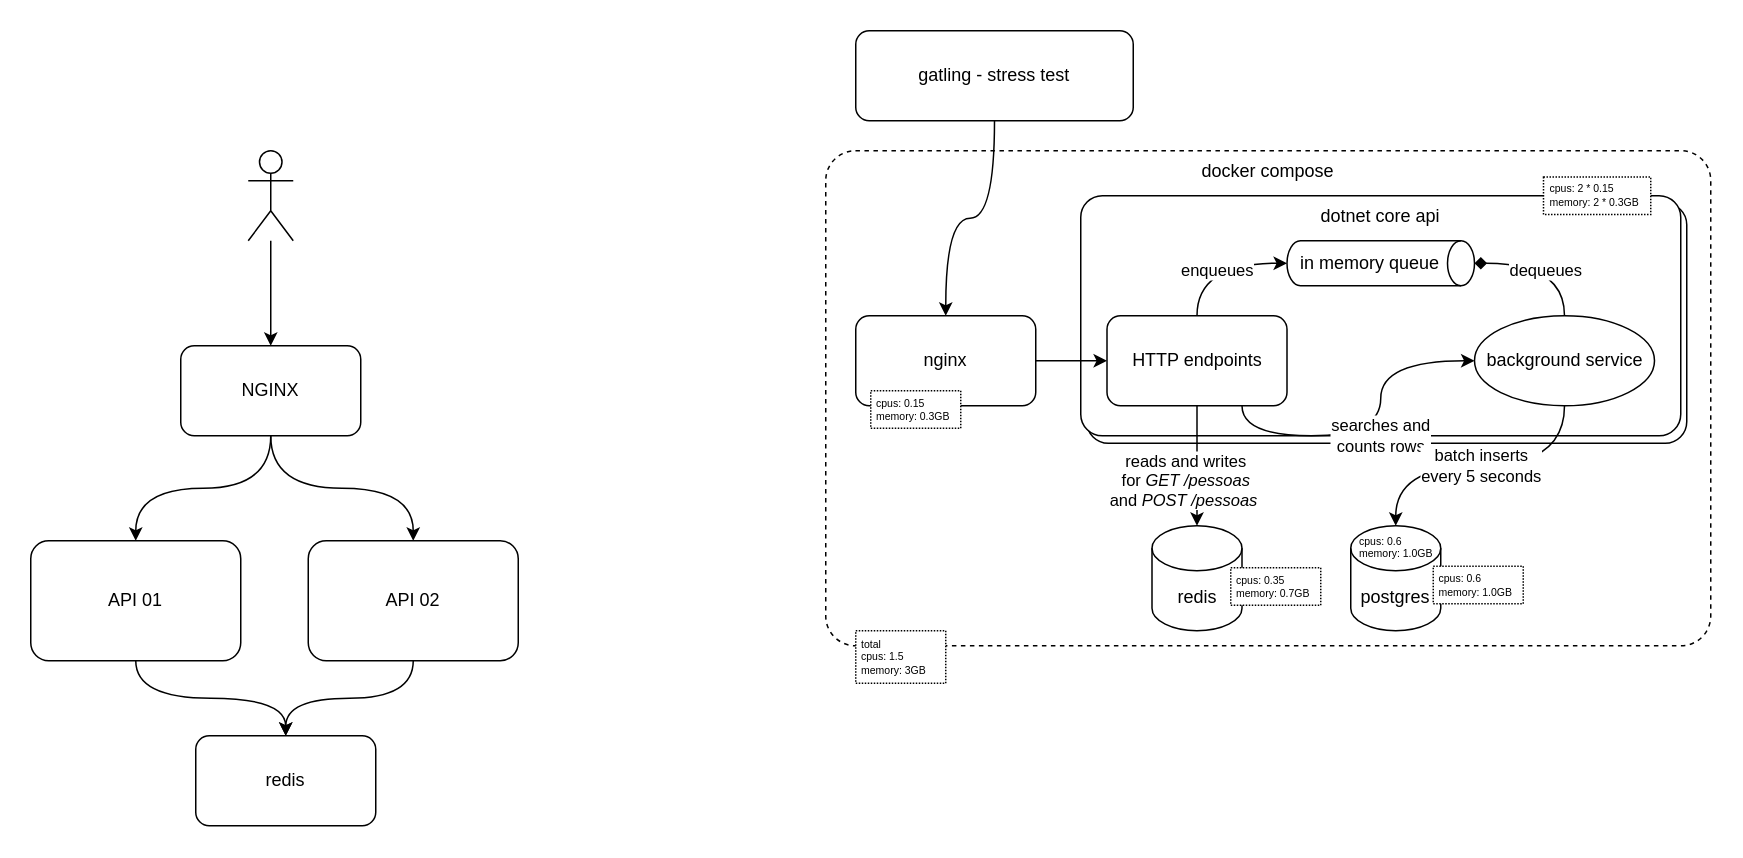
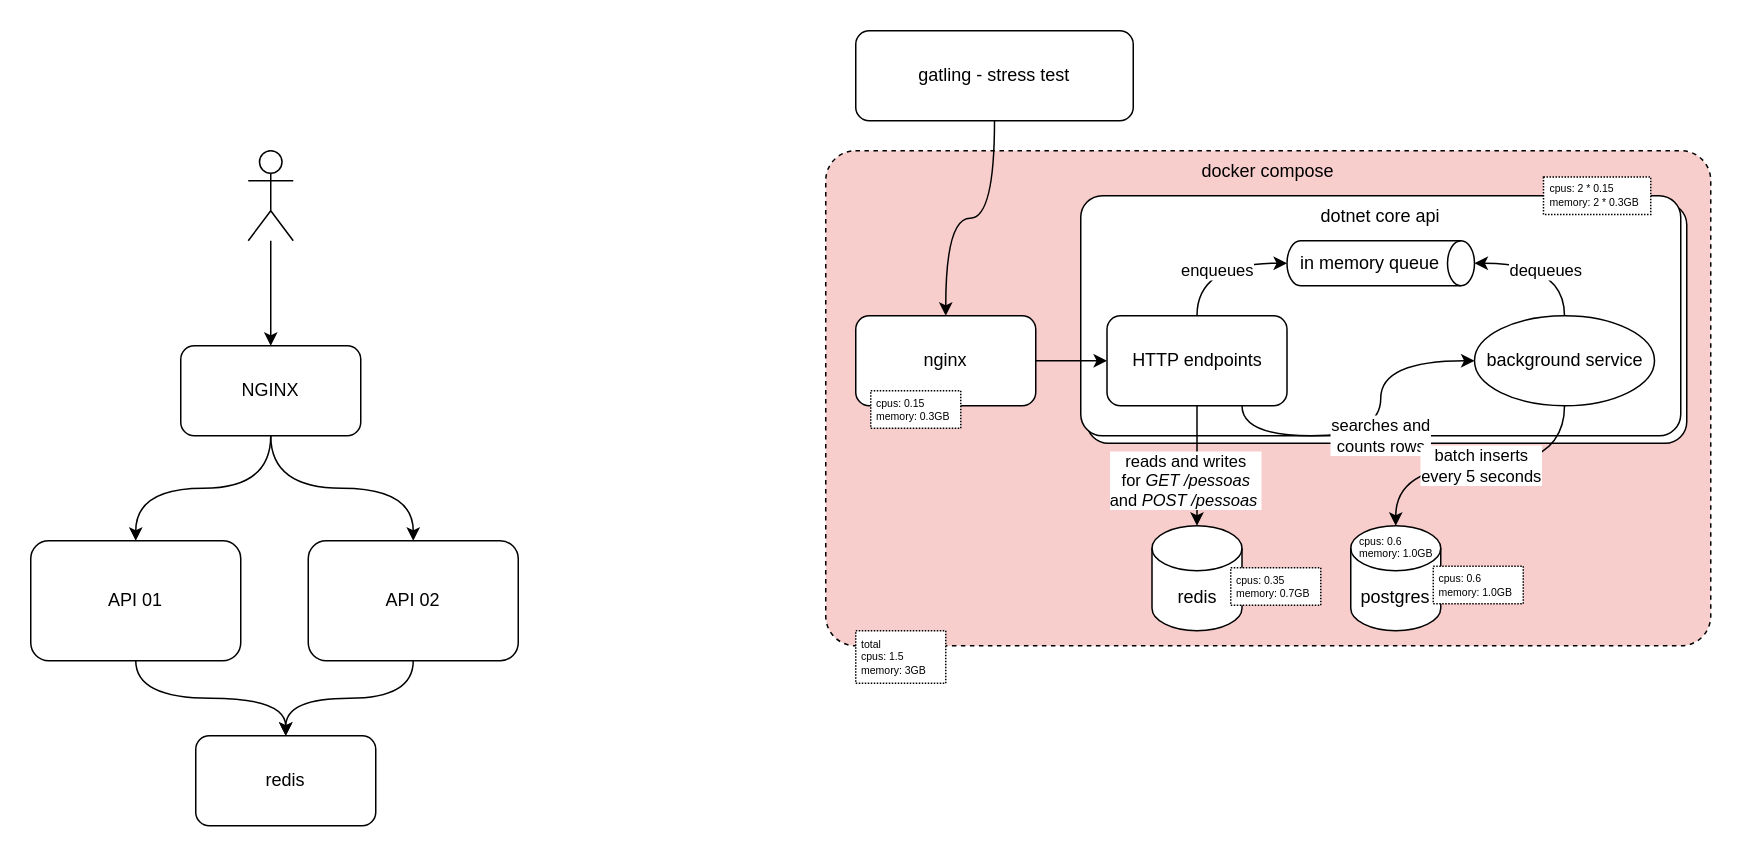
  <mxCell id="0" />
  <mxCell id="1" parent="0" />
- <mxCell id="2" value="docker compose" style="rounded=1;whiteSpace=wrap;html=1;verticalAlign=top;dashed=1;arcSize=6;" vertex="1" parent="1"><mxGeometry x="550" y="100" width="590" height="330" as="geometry" /></mxCell>
+ <mxCell id="2" value="docker compose" style="rounded=1;whiteSpace=wrap;html=1;verticalAlign=top;dashed=1;arcSize=6;fillColor=#f8cecc;" vertex="1" parent="1"><mxGeometry x="550" y="100" width="590" height="330" as="geometry" /></mxCell>
  <mxCell id="3" value="" style="rounded=1;whiteSpace=wrap;html=1;verticalAlign=top;arcSize=9;" vertex="1" parent="1"><mxGeometry x="724" y="135" width="400" height="160" as="geometry" /></mxCell>
  <mxCell id="4" value="dotnet core api" style="rounded=1;whiteSpace=wrap;html=1;verticalAlign=top;arcSize=9;" vertex="1" parent="1"><mxGeometry x="720" y="130" width="400" height="160" as="geometry" /></mxCell>
  <mxCell id="5" style="edgeStyle=orthogonalEdgeStyle;rounded=0;orthogonalLoop=1;jettySize=auto;html=1;entryX=0.5;entryY=0;entryDx=0;entryDy=0;curved=1;" parent="1" source="7" target="9" edge="1"><mxGeometry relative="1" as="geometry" /></mxCell>
  <mxCell id="6" style="edgeStyle=orthogonalEdgeStyle;curved=1;rounded=0;orthogonalLoop=1;jettySize=auto;html=1;entryX=0.5;entryY=0;entryDx=0;entryDy=0;" parent="1" source="7" target="11" edge="1"><mxGeometry relative="1" as="geometry" /></mxCell>
  <mxCell id="7" value="NGINX" style="rounded=1;whiteSpace=wrap;html=1;" parent="1" vertex="1"><mxGeometry x="120" y="230" width="120" height="60" as="geometry" /></mxCell>
  <mxCell id="8" style="edgeStyle=orthogonalEdgeStyle;curved=1;rounded=0;orthogonalLoop=1;jettySize=auto;html=1;fontSize=8;" parent="1" source="9" target="14" edge="1"><mxGeometry relative="1" as="geometry" /></mxCell>
  <mxCell id="9" value="API 01" style="rounded=1;whiteSpace=wrap;html=1;" parent="1" vertex="1"><mxGeometry x="20" y="360" width="140" height="80" as="geometry" /></mxCell>
  <mxCell id="10" style="edgeStyle=orthogonalEdgeStyle;curved=1;rounded=0;orthogonalLoop=1;jettySize=auto;html=1;fontSize=8;" parent="1" source="11" target="14" edge="1"><mxGeometry relative="1" as="geometry" /></mxCell>
  <mxCell id="11" value="API 02" style="rounded=1;whiteSpace=wrap;html=1;" parent="1" vertex="1"><mxGeometry x="205" y="360" width="140" height="80" as="geometry" /></mxCell>
  <mxCell id="12" style="edgeStyle=orthogonalEdgeStyle;curved=1;rounded=0;orthogonalLoop=1;jettySize=auto;html=1;entryX=0.5;entryY=0;entryDx=0;entryDy=0;" parent="1" source="13" target="7" edge="1"><mxGeometry relative="1" as="geometry" /></mxCell>
  <mxCell id="13" value="" style="shape=umlActor;verticalLabelPosition=bottom;verticalAlign=top;html=1;outlineConnect=0;" parent="1" vertex="1"><mxGeometry x="165" y="100" width="30" height="60" as="geometry" /></mxCell>
  <mxCell id="14" value="redis" style="rounded=1;whiteSpace=wrap;html=1;" parent="1" vertex="1"><mxGeometry x="130" y="490" width="120" height="60" as="geometry" /></mxCell>
  <mxCell id="15" value="postgres" style="shape=cylinder3;whiteSpace=wrap;html=1;boundedLbl=1;backgroundOutline=1;size=15;" vertex="1" parent="1"><mxGeometry x="900" y="350" width="60" height="70" as="geometry" /></mxCell>
  <mxCell id="16" value="in memory queue" style="shape=cylinder3;whiteSpace=wrap;html=1;boundedLbl=1;backgroundOutline=1;size=9;direction=south;" vertex="1" parent="1"><mxGeometry x="857.5" y="160" width="125" height="30" as="geometry" /></mxCell>
  <mxCell id="17" value="redis" style="shape=cylinder3;whiteSpace=wrap;html=1;boundedLbl=1;backgroundOutline=1;size=15;" vertex="1" parent="1"><mxGeometry x="767.5" y="350" width="60" height="70" as="geometry" /></mxCell>
  <mxCell id="18" value="enqueues" style="edgeStyle=orthogonalEdgeStyle;rounded=0;orthogonalLoop=1;jettySize=auto;html=1;entryX=0.5;entryY=1;entryDx=0;entryDy=0;entryPerimeter=0;curved=1;exitX=0.5;exitY=0;exitDx=0;exitDy=0;" edge="1" parent="1" source="20" target="16"><mxGeometry x="-0.0" y="-5" relative="1" as="geometry"><mxPoint as="offset" /></mxGeometry></mxCell>
  <mxCell id="19" value="searches and&lt;br&gt;counts rows" style="edgeStyle=orthogonalEdgeStyle;curved=1;rounded=0;orthogonalLoop=1;jettySize=auto;html=1;exitX=0.75;exitY=1;exitDx=0;exitDy=0;" edge="1" parent="1" source="20" target="23"><mxGeometry relative="1" as="geometry" /></mxCell>
  <mxCell id="20" value="HTTP endpoints" style="rounded=1;whiteSpace=wrap;html=1;" vertex="1" parent="1"><mxGeometry x="737.5" y="210" width="120" height="60" as="geometry" /></mxCell>
- <mxCell id="21" value="dequeues" style="edgeStyle=orthogonalEdgeStyle;rounded=0;orthogonalLoop=1;jettySize=auto;html=1;entryX=0.5;entryY=0;entryDx=0;entryDy=0;entryPerimeter=0;curved=1;exitX=0.5;exitY=0;exitDx=0;exitDy=0;endArrow=diamond;" edge="1" parent="1" source="23" target="16"><mxGeometry x="0.0" y="5" relative="1" as="geometry"><mxPoint as="offset" /></mxGeometry></mxCell>
+ <mxCell id="21" value="dequeues" style="edgeStyle=orthogonalEdgeStyle;rounded=0;orthogonalLoop=1;jettySize=auto;html=1;entryX=0.5;entryY=0;entryDx=0;entryDy=0;entryPerimeter=0;curved=1;exitX=0.5;exitY=0;exitDx=0;exitDy=0;" edge="1" parent="1" source="23" target="16"><mxGeometry x="0.0" y="5" relative="1" as="geometry"><mxPoint as="offset" /></mxGeometry></mxCell>
  <mxCell id="22" value="batch&amp;nbsp;inserts&lt;br&gt;every 5 seconds" style="edgeStyle=orthogonalEdgeStyle;curved=1;rounded=0;orthogonalLoop=1;jettySize=auto;html=1;entryX=0.5;entryY=0;entryDx=0;entryDy=0;entryPerimeter=0;exitX=0.5;exitY=1;exitDx=0;exitDy=0;" edge="1" parent="1" source="23" target="15"><mxGeometry relative="1" as="geometry" /></mxCell>
  <mxCell id="23" value="background service" style="ellipse;whiteSpace=wrap;html=1;" vertex="1" parent="1"><mxGeometry x="982.5" y="210" width="120" height="60" as="geometry" /></mxCell>
  <mxCell id="24" style="edgeStyle=orthogonalEdgeStyle;curved=1;rounded=0;orthogonalLoop=1;jettySize=auto;html=1;entryX=0;entryY=0.5;entryDx=0;entryDy=0;" edge="1" parent="1" source="25" target="20"><mxGeometry relative="1" as="geometry" /></mxCell>
  <mxCell id="25" value="nginx" style="rounded=1;whiteSpace=wrap;html=1;" vertex="1" parent="1"><mxGeometry x="570" y="210" width="120" height="60" as="geometry" /></mxCell>
  <mxCell id="26" style="edgeStyle=orthogonalEdgeStyle;curved=1;rounded=0;orthogonalLoop=1;jettySize=auto;html=1;entryX=0.5;entryY=0;entryDx=0;entryDy=0;" edge="1" parent="1" source="27" target="25"><mxGeometry relative="1" as="geometry" /></mxCell>
  <mxCell id="27" value="gatling - stress test" style="rounded=1;whiteSpace=wrap;html=1;" vertex="1" parent="1"><mxGeometry x="570" y="20" width="185" height="60" as="geometry" /></mxCell>
  <mxCell id="28" value="reads and writes&lt;br&gt;for &lt;i&gt;GET /pessoas&lt;/i&gt;&lt;br&gt;and &lt;i&gt;POST /pessoas&amp;nbsp;&lt;/i&gt;" style="edgeStyle=orthogonalEdgeStyle;curved=1;rounded=0;orthogonalLoop=1;jettySize=auto;html=1;entryX=0.5;entryY=0;entryDx=0;entryDy=0;entryPerimeter=0;" edge="1" parent="1" source="20" target="17"><mxGeometry x="0.25" y="-7" relative="1" as="geometry"><mxPoint x="-1" as="offset" /></mxGeometry></mxCell>
  <mxCell id="29" value="&lt;span style=&quot;font-size: 7px&quot;&gt;cpus: 0.6&lt;br style=&quot;font-size: 7px&quot;&gt;&lt;/span&gt;&lt;span style=&quot;font-size: 7px&quot;&gt;memory: 1.0GB&lt;/span&gt;" style="text;html=1;strokeColor=none;fillColor=none;align=left;verticalAlign=top;whiteSpace=wrap;rounded=0;dashed=1;fontSize=7;" vertex="1" parent="1"><mxGeometry x="904" y="350" width="66" height="20" as="geometry" /></mxCell>
  <mxCell id="30" value="&lt;span style=&quot;color: rgb(0, 0, 0); font-family: helvetica; font-size: 7px; font-style: normal; font-weight: 400; letter-spacing: normal; text-indent: 0px; text-transform: none; word-spacing: 0px;&quot;&gt;cpus: 0.15&lt;br style=&quot;font-size: 7px&quot;&gt;&lt;/span&gt;&lt;span style=&quot;color: rgb(0, 0, 0); font-family: helvetica; font-size: 7px; font-style: normal; font-weight: 400; letter-spacing: normal; text-indent: 0px; text-transform: none; word-spacing: 0px;&quot;&gt;memory: 0.3GB&lt;/span&gt;" style="rounded=0;whiteSpace=wrap;html=1;dashed=1;dashPattern=1 1;fontSize=7;strokeWidth=1;align=left;spacing=4;labelBackgroundColor=default;" vertex="1" parent="1"><mxGeometry x="580" y="260" width="60" height="25" as="geometry" /></mxCell>
  <mxCell id="31" value="&lt;span style=&quot;color: rgb(0 , 0 , 0) ; font-family: &amp;#34;helvetica&amp;#34; ; font-size: 7px ; font-style: normal ; font-weight: 400 ; letter-spacing: normal ; text-indent: 0px ; text-transform: none ; word-spacing: 0px&quot;&gt;cpus: 2 * 0.15&lt;br style=&quot;font-size: 7px&quot;&gt;&lt;/span&gt;&lt;span style=&quot;color: rgb(0 , 0 , 0) ; font-family: &amp;#34;helvetica&amp;#34; ; font-size: 7px ; font-style: normal ; font-weight: 400 ; letter-spacing: normal ; text-indent: 0px ; text-transform: none ; word-spacing: 0px&quot;&gt;memory: 2 * 0.3GB&lt;/span&gt;" style="rounded=0;whiteSpace=wrap;html=1;dashed=1;dashPattern=1 1;fontSize=7;strokeWidth=1;align=left;spacing=4;labelBackgroundColor=default;" vertex="1" parent="1"><mxGeometry x="1028.5" y="117.5" width="71.5" height="25" as="geometry" /></mxCell>
  <mxCell id="32" value="&lt;span style=&quot;color: rgb(0 , 0 , 0) ; font-family: &amp;#34;helvetica&amp;#34; ; font-size: 7px ; font-style: normal ; font-weight: 400 ; letter-spacing: normal ; text-indent: 0px ; text-transform: none ; word-spacing: 0px&quot;&gt;cpus: 0.35&lt;br style=&quot;font-size: 7px&quot;&gt;&lt;/span&gt;&lt;span style=&quot;color: rgb(0 , 0 , 0) ; font-family: &amp;#34;helvetica&amp;#34; ; font-size: 7px ; font-style: normal ; font-weight: 400 ; letter-spacing: normal ; text-indent: 0px ; text-transform: none ; word-spacing: 0px&quot;&gt;memory: 0.7GB&lt;/span&gt;" style="rounded=0;whiteSpace=wrap;html=1;dashed=1;dashPattern=1 1;fontSize=7;strokeWidth=1;align=left;spacing=4;labelBackgroundColor=default;" vertex="1" parent="1"><mxGeometry x="820" y="378" width="60" height="25" as="geometry" /></mxCell>
  <mxCell id="33" value="&lt;span style=&quot;color: rgb(0 , 0 , 0) ; font-family: &amp;#34;helvetica&amp;#34; ; font-size: 7px ; font-style: normal ; font-weight: 400 ; letter-spacing: normal ; text-indent: 0px ; text-transform: none ; word-spacing: 0px&quot;&gt;cpus: 0.6&lt;br style=&quot;font-size: 7px&quot;&gt;&lt;/span&gt;&lt;span style=&quot;color: rgb(0 , 0 , 0) ; font-family: &amp;#34;helvetica&amp;#34; ; font-size: 7px ; font-style: normal ; font-weight: 400 ; letter-spacing: normal ; text-indent: 0px ; text-transform: none ; word-spacing: 0px&quot;&gt;memory: 1.0GB&lt;/span&gt;" style="rounded=0;whiteSpace=wrap;html=1;dashed=1;dashPattern=1 1;fontSize=7;strokeWidth=1;align=left;spacing=4;labelBackgroundColor=default;" vertex="1" parent="1"><mxGeometry x="955" y="377" width="60" height="25" as="geometry" /></mxCell>
  <mxCell id="34" value="&lt;span style=&quot;color: rgb(0 , 0 , 0) ; font-family: &amp;#34;helvetica&amp;#34; ; font-size: 7px ; font-style: normal ; font-weight: 400 ; letter-spacing: normal ; text-indent: 0px ; text-transform: none ; word-spacing: 0px&quot;&gt;total&lt;br&gt;cpus: 1.5&lt;br style=&quot;font-size: 7px&quot;&gt;&lt;/span&gt;&lt;span style=&quot;color: rgb(0 , 0 , 0) ; font-family: &amp;#34;helvetica&amp;#34; ; font-size: 7px ; font-style: normal ; font-weight: 400 ; letter-spacing: normal ; text-indent: 0px ; text-transform: none ; word-spacing: 0px&quot;&gt;memory: 3GB&lt;/span&gt;" style="rounded=0;whiteSpace=wrap;html=1;dashed=1;dashPattern=1 1;fontSize=7;strokeWidth=1;align=left;spacing=4;labelBackgroundColor=default;" vertex="1" parent="1"><mxGeometry x="570" y="420" width="60" height="35" as="geometry" /></mxCell>
